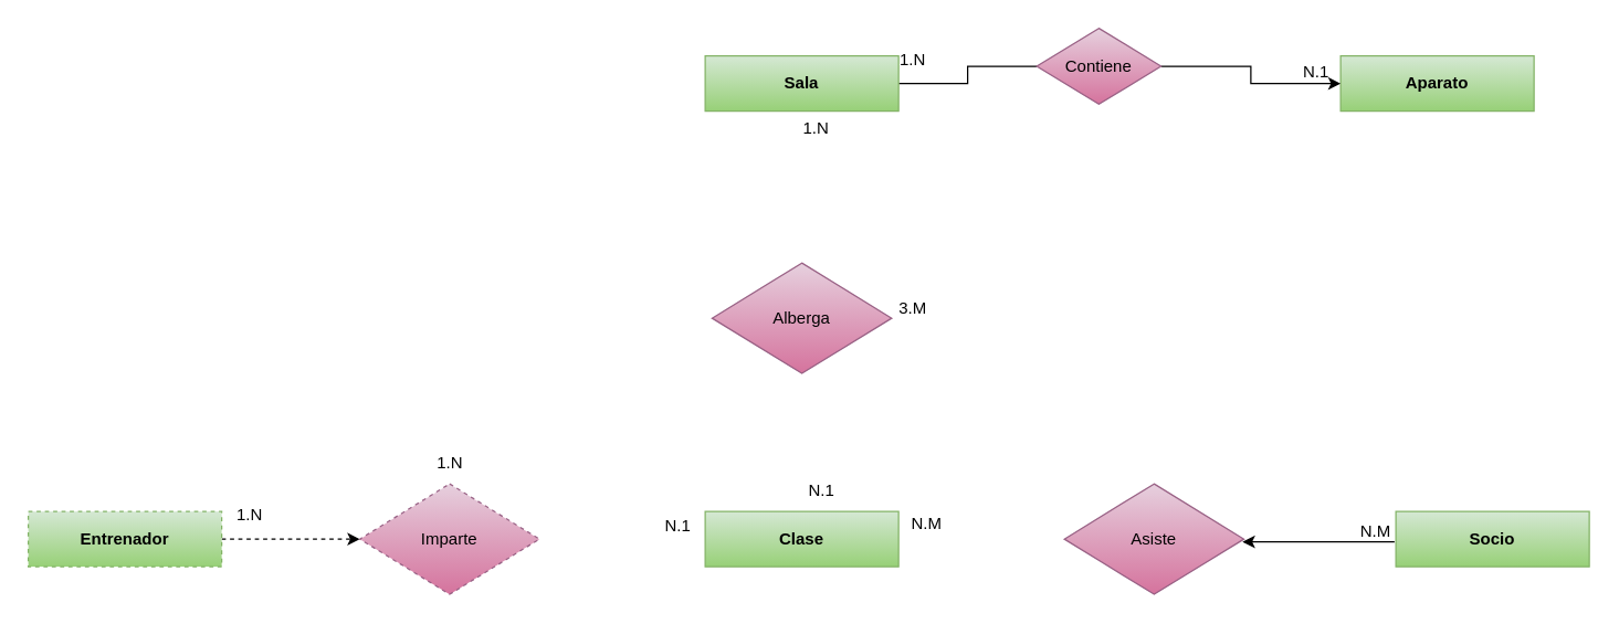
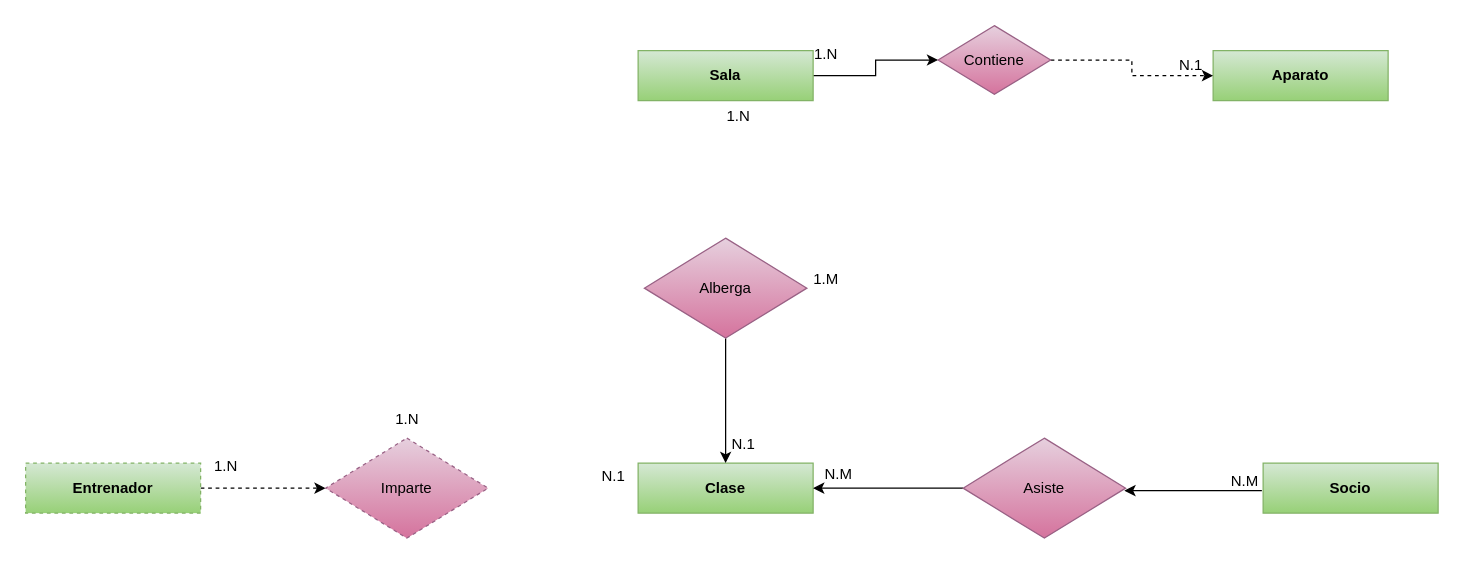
  <mxCell id="0" />
  <mxCell id="1" parent="0" />
- <mxCell id="2" style="edgeStyle=orthogonalEdgeStyle;rounded=0;orthogonalLoop=1;jettySize=auto;html=1;exitX=1;exitY=0.5;exitDx=0;exitDy=0;entryX=0;entryY=0.5;entryDx=0;entryDy=0;endArrow=none;" edge="1" parent="1" source="3" target="14"><mxGeometry relative="1" as="geometry" /></mxCell>
+ <mxCell id="2" style="edgeStyle=orthogonalEdgeStyle;rounded=0;orthogonalLoop=1;jettySize=auto;html=1;exitX=1;exitY=0.5;exitDx=0;exitDy=0;entryX=0;entryY=0.5;entryDx=0;entryDy=0;" edge="1" parent="1" source="3" target="14"><mxGeometry relative="1" as="geometry" /></mxCell>
  <mxCell id="3" value="&lt;b&gt;Sala&lt;/b&gt;" style="rounded=0;whiteSpace=wrap;html=1;fillColor=#d5e8d4;strokeColor=#82b366;gradientColor=#97d077;" vertex="1" parent="1"><mxGeometry x="510" y="40" width="140" height="40" as="geometry" /></mxCell>
  <mxCell id="4" value="&lt;b&gt;Aparato&lt;/b&gt;" style="rounded=0;whiteSpace=wrap;html=1;fillColor=#d5e8d4;gradientColor=#97d077;strokeColor=#82b366;" vertex="1" parent="1"><mxGeometry x="970" y="40" width="140" height="40" as="geometry" /></mxCell>
  <mxCell id="5" value="&lt;b&gt;Clase&lt;/b&gt;" style="rounded=0;whiteSpace=wrap;html=1;fillColor=#d5e8d4;gradientColor=#97d077;strokeColor=#82b366;" vertex="1" parent="1"><mxGeometry x="510" y="370" width="140" height="40" as="geometry" /></mxCell>
  <mxCell id="6" style="edgeStyle=orthogonalEdgeStyle;rounded=0;orthogonalLoop=1;jettySize=auto;html=1;exitX=1;exitY=0.5;exitDx=0;exitDy=0;entryX=0;entryY=0.5;entryDx=0;entryDy=0;dashed=1;" edge="1" parent="1" source="7" target="10"><mxGeometry relative="1" as="geometry" /></mxCell>
  <mxCell id="7" value="&lt;b&gt;Entrenador&lt;/b&gt;" style="rounded=0;whiteSpace=wrap;html=1;fillColor=#d5e8d4;gradientColor=#97d077;strokeColor=#82b366;dashed=1;" vertex="1" parent="1"><mxGeometry x="20" y="370" width="140" height="40" as="geometry" /></mxCell>
  <mxCell id="8" style="edgeStyle=orthogonalEdgeStyle;rounded=0;orthogonalLoop=1;jettySize=auto;html=1;exitX=0;exitY=0.5;exitDx=0;exitDy=0;entryX=1;entryY=0.5;entryDx=0;entryDy=0;" edge="1" parent="1"><mxGeometry relative="1" as="geometry"><mxPoint x="1009" y="392" as="sourcePoint" /><mxPoint x="899" y="392" as="targetPoint" /></mxGeometry></mxCell>
  <mxCell id="9" value="&lt;b&gt;Socio&lt;/b&gt;" style="rounded=0;whiteSpace=wrap;html=1;fillColor=#d5e8d4;gradientColor=#97d077;strokeColor=#82b366;" vertex="1" parent="1"><mxGeometry x="1010" y="370" width="140" height="40" as="geometry" /></mxCell>
  <mxCell id="10" value="Imparte" style="rhombus;whiteSpace=wrap;html=1;fillColor=#e6d0de;gradientColor=#d5739d;strokeColor=#996185;dashed=1;" vertex="1" parent="1"><mxGeometry x="260" y="350" width="130" height="80" as="geometry" /></mxCell>
+ <mxCell id="11" style="edgeStyle=orthogonalEdgeStyle;rounded=0;orthogonalLoop=1;jettySize=auto;html=1;exitX=0.5;exitY=1;exitDx=0;exitDy=0;entryX=0.5;entryY=0;entryDx=0;entryDy=0;" edge="1" parent="1" source="12" target="5"><mxGeometry relative="1" as="geometry" /></mxCell>
  <mxCell id="12" value="Alberga" style="rhombus;whiteSpace=wrap;html=1;fillColor=#e6d0de;gradientColor=#d5739d;strokeColor=#996185;" vertex="1" parent="1"><mxGeometry x="515" y="190" width="130" height="80" as="geometry" /></mxCell>
- <mxCell id="13" style="edgeStyle=orthogonalEdgeStyle;rounded=0;orthogonalLoop=1;jettySize=auto;html=1;exitX=1;exitY=0.5;exitDx=0;exitDy=0;entryX=0;entryY=0.5;entryDx=0;entryDy=0;" edge="1" parent="1" source="14" target="4"><mxGeometry relative="1" as="geometry" /></mxCell>
+ <mxCell id="13" style="edgeStyle=orthogonalEdgeStyle;rounded=0;orthogonalLoop=1;jettySize=auto;html=1;exitX=1;exitY=0.5;exitDx=0;exitDy=0;entryX=0;entryY=0.5;entryDx=0;entryDy=0;dashed=1;" edge="1" parent="1" source="14" target="4"><mxGeometry relative="1" as="geometry" /></mxCell>
  <mxCell id="14" value="Contiene" style="rhombus;whiteSpace=wrap;html=1;fillColor=#e6d0de;gradientColor=#d5739d;strokeColor=#996185;" vertex="1" parent="1"><mxGeometry x="750" y="20" width="90" height="55" as="geometry" /></mxCell>
+ <mxCell id="15" style="edgeStyle=orthogonalEdgeStyle;rounded=0;orthogonalLoop=1;jettySize=auto;html=1;exitX=0;exitY=0.5;exitDx=0;exitDy=0;entryX=1;entryY=0.5;entryDx=0;entryDy=0;" edge="1" parent="1" source="16" target="5"><mxGeometry relative="1" as="geometry" /></mxCell>
  <mxCell id="16" value="Asiste" style="rhombus;whiteSpace=wrap;html=1;fillColor=#e6d0de;gradientColor=#d5739d;strokeColor=#996185;" vertex="1" parent="1"><mxGeometry x="770" y="350" width="130" height="80" as="geometry" /></mxCell>
  <mxCell id="17" value="1.N" style="text;html=1;align=center;verticalAlign=middle;resizable=0;points=[];autosize=1;strokeColor=none;fillColor=none;" vertex="1" parent="1"><mxGeometry x="640" y="28" width="40" height="30" as="geometry" /></mxCell>
  <mxCell id="18" value="1.N" style="text;html=1;align=center;verticalAlign=middle;resizable=0;points=[];autosize=1;strokeColor=none;fillColor=none;" vertex="1" parent="1"><mxGeometry x="570" y="78" width="40" height="30" as="geometry" /></mxCell>
  <mxCell id="19" value="1.N" style="text;html=1;align=center;verticalAlign=middle;resizable=0;points=[];autosize=1;strokeColor=none;fillColor=none;" vertex="1" parent="1"><mxGeometry x="160" y="358" width="40" height="30" as="geometry" /></mxCell>
  <mxCell id="20" value="N.M" style="text;html=1;align=center;verticalAlign=middle;resizable=0;points=[];autosize=1;strokeColor=none;fillColor=none;" vertex="1" parent="1"><mxGeometry x="645" y="364" width="50" height="30" as="geometry" /></mxCell>
  <mxCell id="21" value="N.M" style="text;html=1;align=center;verticalAlign=middle;resizable=0;points=[];autosize=1;strokeColor=none;fillColor=none;" vertex="1" parent="1"><mxGeometry x="970" y="370" width="50" height="30" as="geometry" /></mxCell>
  <mxCell id="22" value="N.1" style="text;html=1;align=center;verticalAlign=middle;resizable=0;points=[];autosize=1;strokeColor=none;fillColor=none;" vertex="1" parent="1"><mxGeometry x="932" y="37" width="40" height="30" as="geometry" /></mxCell>
  <mxCell id="23" value="N.1" style="text;html=1;align=center;verticalAlign=middle;resizable=0;points=[];autosize=1;strokeColor=none;fillColor=none;" vertex="1" parent="1"><mxGeometry x="574" y="340" width="40" height="30" as="geometry" /></mxCell>
  <mxCell id="24" value="N.1" style="text;html=1;align=center;verticalAlign=middle;resizable=0;points=[];autosize=1;strokeColor=none;fillColor=none;" vertex="1" parent="1"><mxGeometry x="470" y="366" width="40" height="30" as="geometry" /></mxCell>
- <mxCell id="25" value="3.M" style="text;html=1;align=center;verticalAlign=middle;resizable=0;points=[];autosize=1;strokeColor=none;fillColor=none;" vertex="1" parent="1"><mxGeometry x="640" y="208" width="40" height="30" as="geometry" /></mxCell>
+ <mxCell id="25" value="1.M" style="text;html=1;align=center;verticalAlign=middle;resizable=0;points=[];autosize=1;strokeColor=none;fillColor=none;" vertex="1" parent="1"><mxGeometry x="640" y="208" width="40" height="30" as="geometry" /></mxCell>
  <mxCell id="26" value="1.N" style="text;html=1;align=center;verticalAlign=middle;resizable=0;points=[];autosize=1;strokeColor=none;fillColor=none;" vertex="1" parent="1"><mxGeometry x="305" y="320" width="40" height="30" as="geometry" /></mxCell>
